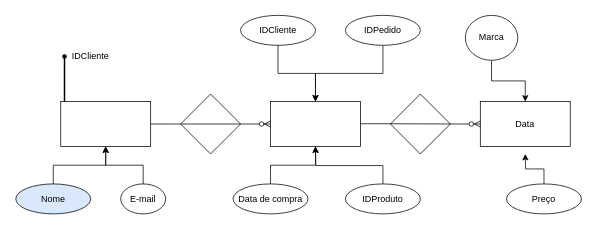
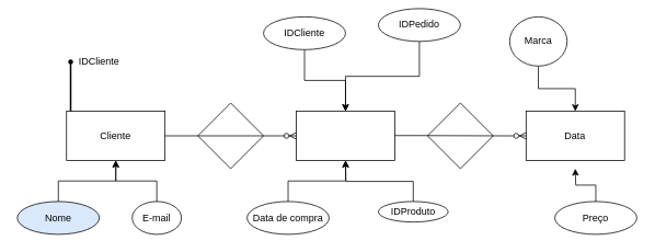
  <mxCell id="0" />
  <mxCell id="1" parent="0" />
  <mxCell id="2" value="" style="rounded=0;whiteSpace=wrap;html=1;" vertex="1" parent="1"><mxGeometry x="360" y="135" width="120" height="60" as="geometry" /></mxCell>
  <mxCell id="3" value="" style="rounded=0;whiteSpace=wrap;html=1;" vertex="1" parent="1"><mxGeometry x="80" y="135" width="120" height="60" as="geometry" /></mxCell>
  <mxCell id="4" value="" style="rounded=0;whiteSpace=wrap;html=1;" vertex="1" parent="1"><mxGeometry x="640" y="135" width="120" height="60" as="geometry" /></mxCell>
  <mxCell id="5" value="" style="rhombus;whiteSpace=wrap;html=1;fillStyle=auto;strokeWidth=1;aspect=fixed;" vertex="1" parent="1"><mxGeometry x="240" y="125" width="80" height="80" as="geometry" /></mxCell>
  <mxCell id="6" value="" style="rhombus;whiteSpace=wrap;html=1;" vertex="1" parent="1"><mxGeometry x="520" y="125" width="80" height="80" as="geometry" /></mxCell>
+ <mxCell id="7" value="Cliente" style="text;html=1;align=center;verticalAlign=middle;whiteSpace=wrap;rounded=0;" vertex="1" parent="1"><mxGeometry x="110" y="150" width="60" height="30" as="geometry" /></mxCell>
  <mxCell id="8" value="Data" style="text;html=1;align=center;verticalAlign=middle;whiteSpace=wrap;rounded=0;" vertex="1" parent="1"><mxGeometry x="670" y="150" width="60" height="30" as="geometry" /></mxCell>
  <mxCell id="9" value="" style="shape=waypoint;sketch=0;fillStyle=solid;size=6;pointerEvents=1;points=[];fillColor=none;resizable=0;rotatable=0;perimeter=centerPerimeter;snapToPoint=1;" vertex="1" parent="1"><mxGeometry x="75" y="65" width="20" height="20" as="geometry" /></mxCell>
  <mxCell id="10" value="" style="line;strokeWidth=2;direction=south;html=1;" vertex="1" parent="1"><mxGeometry x="80" y="75" width="10" height="60" as="geometry" /></mxCell>
  <mxCell id="11" value="IDCliente" style="text;html=1;align=center;verticalAlign=middle;whiteSpace=wrap;rounded=0;" vertex="1" parent="1"><mxGeometry x="90" y="60" width="60" height="30" as="geometry" /></mxCell>
  <mxCell id="12" style="edgeStyle=orthogonalEdgeStyle;rounded=0;orthogonalLoop=1;jettySize=auto;html=1;exitX=0.5;exitY=0;exitDx=0;exitDy=0;" edge="1" parent="1" source="13" target="3"><mxGeometry relative="1" as="geometry" /></mxCell>
  <mxCell id="13" value="Nome" style="ellipse;whiteSpace=wrap;html=1;align=center;fillColor=#dae8fc;" vertex="1" parent="1"><mxGeometry x="20" y="245" width="100" height="40" as="geometry" /></mxCell>
  <mxCell id="14" style="edgeStyle=orthogonalEdgeStyle;rounded=0;orthogonalLoop=1;jettySize=auto;html=1;exitX=0.5;exitY=0;exitDx=0;exitDy=0;entryX=0.5;entryY=1;entryDx=0;entryDy=0;" edge="1" parent="1" source="15" target="3"><mxGeometry relative="1" as="geometry" /></mxCell>
  <mxCell id="15" value="E-mail" style="ellipse;whiteSpace=wrap;html=1;align=center;" vertex="1" parent="1"><mxGeometry x="160" y="245" width="60" height="40" as="geometry" /></mxCell>
  <mxCell id="16" value="" style="edgeStyle=entityRelationEdgeStyle;fontSize=12;html=1;endArrow=ERzeroToMany;endFill=1;rounded=0;entryX=0;entryY=0.5;entryDx=0;entryDy=0;exitX=1;exitY=0.5;exitDx=0;exitDy=0;" edge="1" parent="1" source="3" target="2"><mxGeometry width="100" height="100" relative="1" as="geometry"><mxPoint x="210" y="165" as="sourcePoint" /><mxPoint x="360" y="170" as="targetPoint" /><Array as="points"><mxPoint x="400" y="180" /></Array></mxGeometry></mxCell>
  <mxCell id="17" value="" style="edgeStyle=entityRelationEdgeStyle;fontSize=12;html=1;endArrow=ERzeroToMany;endFill=1;rounded=0;exitX=1;exitY=0.5;exitDx=0;exitDy=0;entryX=0;entryY=0.5;entryDx=0;entryDy=0;" edge="1" parent="1" target="4"><mxGeometry width="100" height="100" relative="1" as="geometry"><mxPoint x="480" y="164.66" as="sourcePoint" /><mxPoint x="560" y="165" as="targetPoint" /><Array as="points"><mxPoint x="680" y="179.66" /></Array></mxGeometry></mxCell>
  <mxCell id="18" style="edgeStyle=orthogonalEdgeStyle;rounded=0;orthogonalLoop=1;jettySize=auto;html=1;exitX=0.5;exitY=0;exitDx=0;exitDy=0;entryX=0.5;entryY=1;entryDx=0;entryDy=0;" edge="1" parent="1" source="19" target="2"><mxGeometry relative="1" as="geometry" /></mxCell>
- <mxCell id="19" value="Data de compra" style="ellipse;whiteSpace=wrap;html=1;align=center;" vertex="1" parent="1"><mxGeometry x="310" y="245" width="100" height="40" as="geometry" /></mxCell>
+ <mxCell id="19" value="Data de compra" style="ellipse;whiteSpace=wrap;html=1;align=center;" vertex="1" parent="1"><mxGeometry x="300" y="245" width="100" height="40" as="geometry" /></mxCell>
  <mxCell id="20" style="edgeStyle=orthogonalEdgeStyle;rounded=0;orthogonalLoop=1;jettySize=auto;html=1;exitX=0.5;exitY=1;exitDx=0;exitDy=0;" edge="1" parent="1" source="21" target="2"><mxGeometry relative="1" as="geometry" /></mxCell>
  <mxCell id="21" value="IDCliente" style="ellipse;whiteSpace=wrap;html=1;align=center;" vertex="1" parent="1"><mxGeometry x="320" y="20" width="100" height="40" as="geometry" /></mxCell>
  <mxCell id="22" style="edgeStyle=orthogonalEdgeStyle;rounded=0;orthogonalLoop=1;jettySize=auto;html=1;exitX=0.5;exitY=1;exitDx=0;exitDy=0;entryX=0.5;entryY=0;entryDx=0;entryDy=0;" edge="1" parent="1" source="23" target="2"><mxGeometry relative="1" as="geometry" /></mxCell>
- <mxCell id="23" value="IDPedido" style="ellipse;whiteSpace=wrap;html=1;align=center;" vertex="1" parent="1"><mxGeometry x="460" y="20" width="100" height="40" as="geometry" /></mxCell>
+ <mxCell id="23" value="IDPedido" style="ellipse;whiteSpace=wrap;html=1;align=center;" vertex="1" parent="1"><mxGeometry x="460" y="10" width="100" height="40" as="geometry" /></mxCell>
  <mxCell id="24" style="edgeStyle=orthogonalEdgeStyle;rounded=0;orthogonalLoop=1;jettySize=auto;html=1;exitX=0.5;exitY=0;exitDx=0;exitDy=0;" edge="1" parent="1" source="25"><mxGeometry relative="1" as="geometry"><mxPoint x="420" y="195" as="targetPoint" /></mxGeometry></mxCell>
- <mxCell id="25" value="IDProduto" style="ellipse;whiteSpace=wrap;html=1;align=center;" vertex="1" parent="1"><mxGeometry x="460" y="245" width="100" height="40" as="geometry" /></mxCell>
+ <mxCell id="25" value="IDProduto" style="ellipse;whiteSpace=wrap;html=1;align=center;" vertex="1" parent="1"><mxGeometry x="460" y="245" width="85" height="25" as="geometry" /></mxCell>
  <mxCell id="26" style="edgeStyle=orthogonalEdgeStyle;rounded=0;orthogonalLoop=1;jettySize=auto;html=1;exitX=0.5;exitY=0;exitDx=0;exitDy=0;" edge="1" parent="1" source="27"><mxGeometry relative="1" as="geometry"><mxPoint x="700" y="205" as="targetPoint" /></mxGeometry></mxCell>
  <mxCell id="27" value="Preço" style="ellipse;whiteSpace=wrap;html=1;align=center;" vertex="1" parent="1"><mxGeometry x="675" y="245" width="100" height="40" as="geometry" /></mxCell>
  <mxCell id="28" style="edgeStyle=orthogonalEdgeStyle;rounded=0;orthogonalLoop=1;jettySize=auto;html=1;exitX=0.5;exitY=1;exitDx=0;exitDy=0;entryX=0.5;entryY=0;entryDx=0;entryDy=0;" edge="1" parent="1" source="29" target="4"><mxGeometry relative="1" as="geometry" /></mxCell>
  <mxCell id="29" value="Marca" style="ellipse;whiteSpace=wrap;html=1;align=center;" vertex="1" parent="1"><mxGeometry x="620" y="20" width="70" height="60" as="geometry" /></mxCell>
